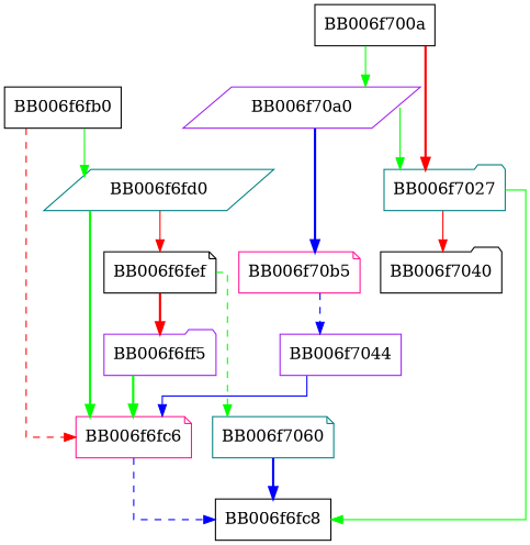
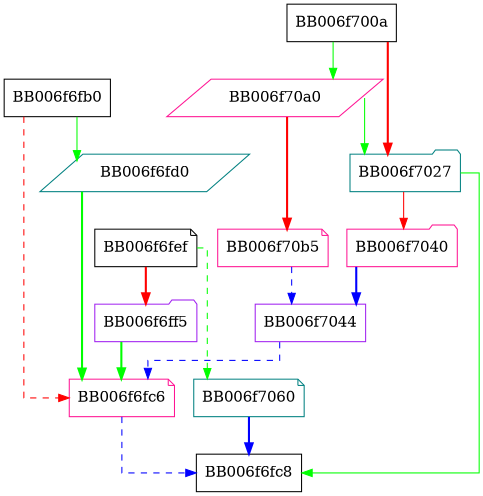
  digraph {
    splines=ortho
    node [color=black shape=box]
    edge [color=green style=bold]
    BB006f6fd0 [color=teal shape=parallelogram]
    BB006f6fb0
    BB006f6fc6 [color=deeppink shape=note]
    BB006f6fef [shape=note]
    BB006f6fc8
    BB006f7060 [color=teal shape=note]
    BB006f6ff5 [color=purple shape=folder]
-   BB006f70a0 [color=purple shape=parallelogram]
+   BB006f70a0 [color=deeppink shape=parallelogram]
    BB006f700a
    BB006f7027 [color=teal shape=folder]
    BB006f70b5 [color=deeppink shape=note]
-   BB006f7040 [shape=folder]
+   BB006f7040 [color=deeppink shape=folder]
    BB006f7044 [color=purple]
    BB006f6fd0 -> BB006f6fc6
-   BB006f6fd0 -> BB006f6fef [color=red style=solid]
    BB006f6fb0 -> BB006f6fd0 [style=solid]
    BB006f6fb0 -> BB006f6fc6 [color=red style=dashed]
    BB006f6fc6 -> BB006f6fc8 [color=blue style=dashed]
    BB006f6fef -> BB006f7060 [style=dashed]
    BB006f6fef -> BB006f6ff5 [color=red]
    BB006f7060 -> BB006f6fc8 [color=blue]
    BB006f6ff5 -> BB006f6fc6
    BB006f70a0 -> BB006f7027 [style=solid]
-   BB006f70a0 -> BB006f70b5 [color=blue]
+   BB006f70a0 -> BB006f70b5 [color=red]
    BB006f700a -> BB006f70a0 [style=solid]
    BB006f700a -> BB006f7027 [color=red]
    BB006f7027 -> BB006f6fc8 [style=solid]
    BB006f7027 -> BB006f7040 [color=red style=solid]
    BB006f70b5 -> BB006f7044 [color=blue style=dashed]
-   BB006f7044 -> BB006f6fc6 [color=blue style=solid]
+   BB006f7040 -> BB006f7044 [color=blue]
+   BB006f7044 -> BB006f6fc6 [color=blue style=dashed]
  }
